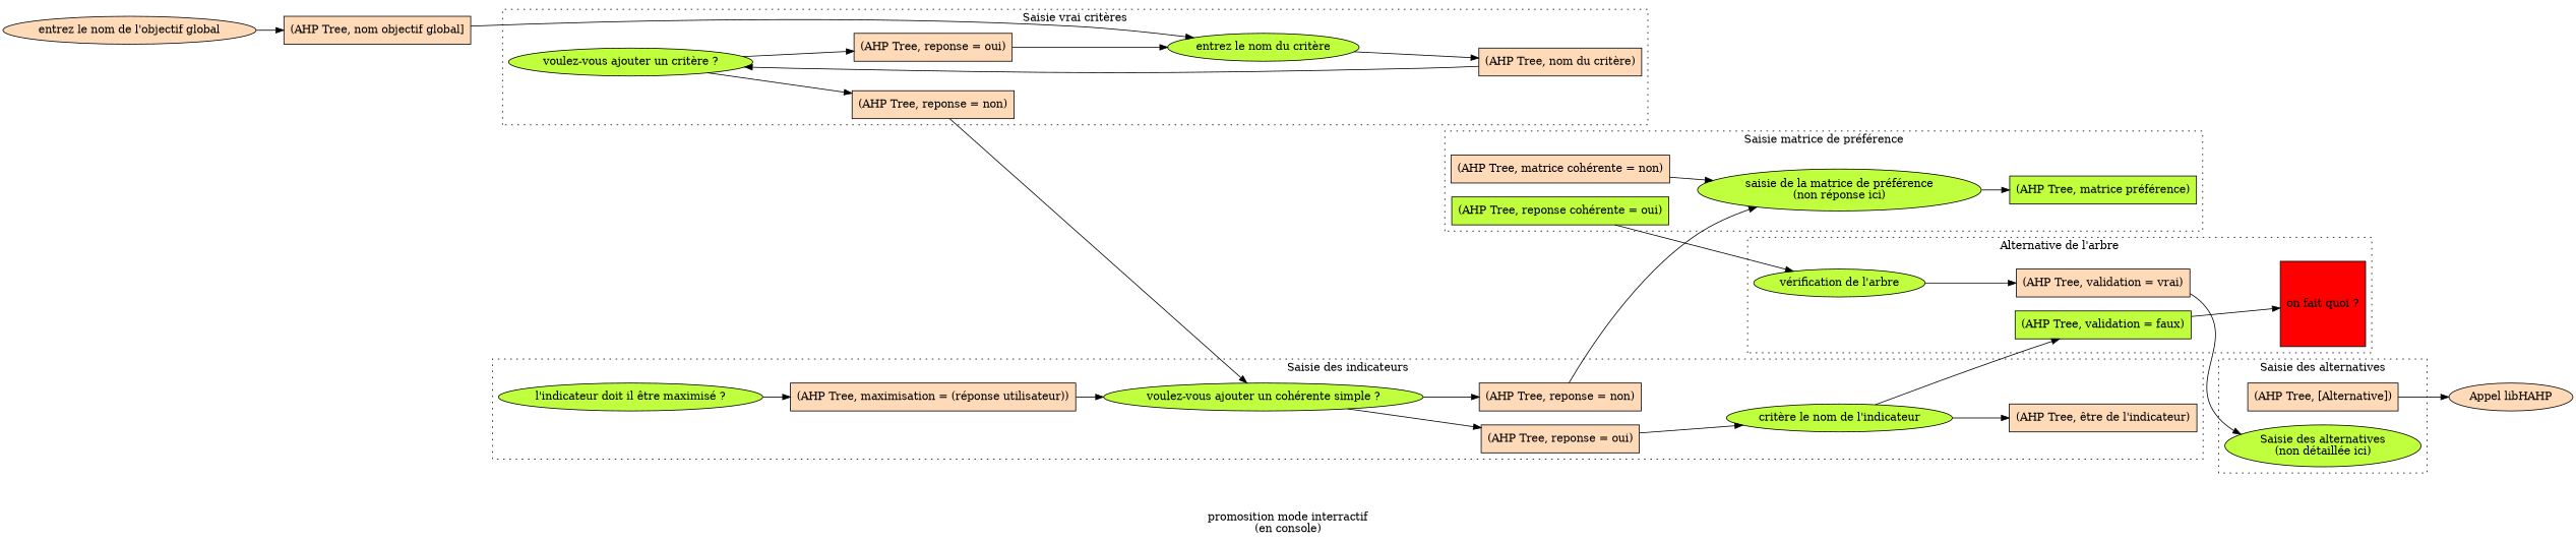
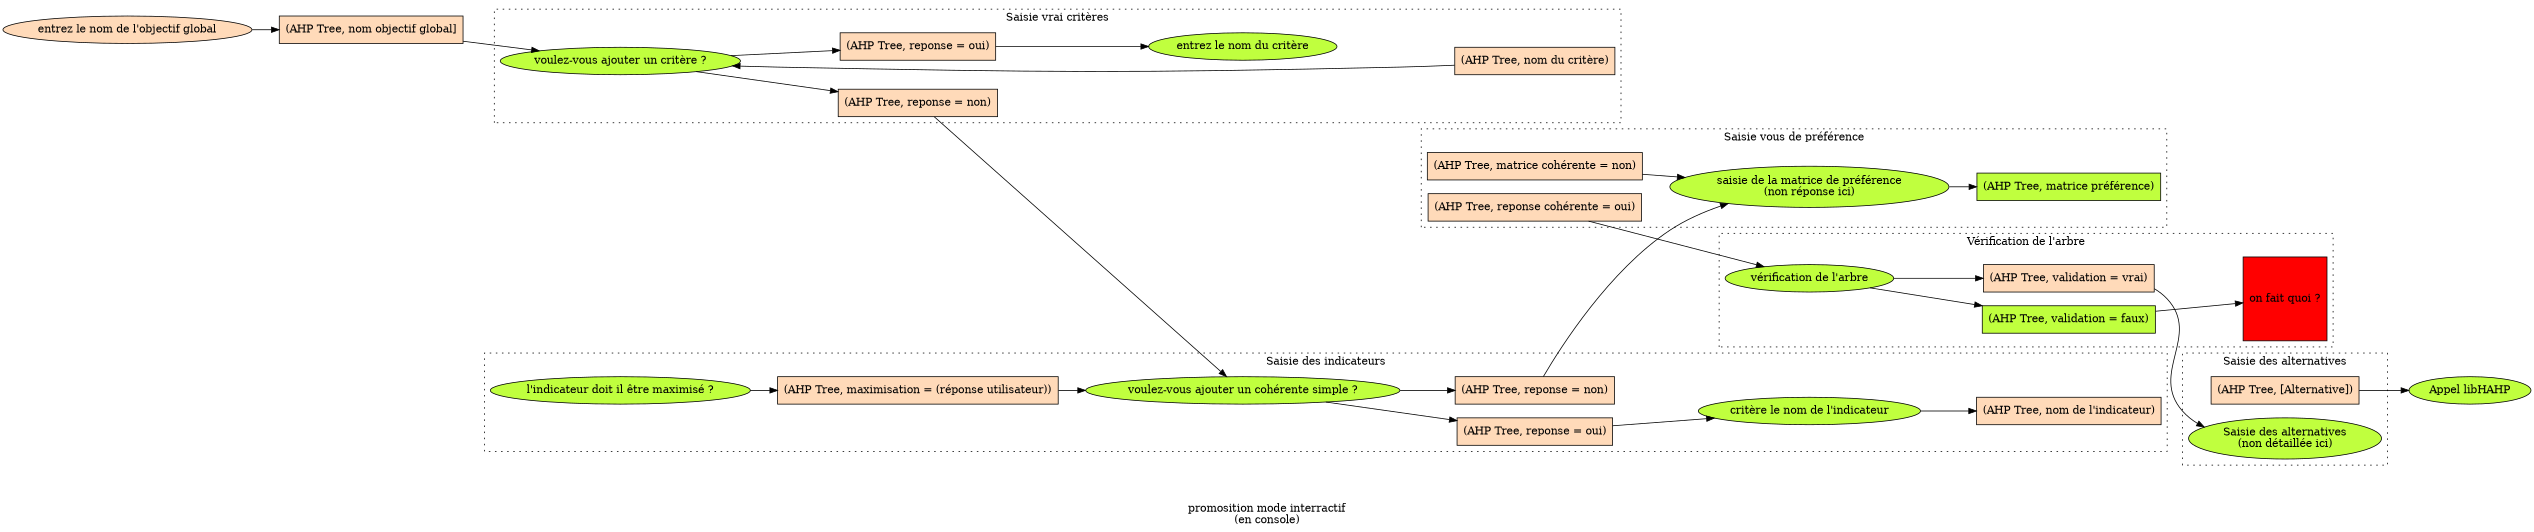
  digraph {
    label="promosition mode interractif\n(en console)"
    rankdir=LR
    node [fillcolor=peachpuff shape=box style=filled]
    n1 [label="(AHP Tree, reponse = non)"]
    n2 [label="(AHP Tree, reponse = oui)"]
    n3 [fillcolor=olivedrab1 label="entrez le nom du critère" shape=ellipse]
    n4 [label="(AHP Tree, nom du critère)"]
    n5 [fillcolor=olivedrab1 label="voulez-vous ajouter un critère ?" shape=ellipse]
    n6 [label="(AHP Tree, reponse = non)"]
    n7 [label="(AHP Tree, reponse = oui)"]
    n8 [fillcolor=olivedrab1 label="critère le nom de l'indicateur" shape=ellipse]
-   n9 [label="(AHP Tree, être de l'indicateur)"]
+   n9 [label="(AHP Tree, nom de l'indicateur)"]
    n10 [fillcolor=olivedrab1 label="l'indicateur doit il être maximisé ?" shape=ellipse]
    n11 [label="(AHP Tree, maximisation = (réponse utilisateur))"]
    n12 [fillcolor=olivedrab1 label="voulez-vous ajouter un cohérente simple ?" shape=ellipse]
    n13 [fillcolor=olivedrab1 label="(AHP Tree, matrice préférence)"]
    n14 [label="(AHP Tree, matrice cohérente = non)"]
    n15 [fillcolor=olivedrab1 label="saisie de la matrice de préférence\n(non réponse ici)" shape=ellipse]
-   n16 [fillcolor=olivedrab1 label="(AHP Tree, reponse cohérente = oui)"]
+   n16 [label="(AHP Tree, reponse cohérente = oui)"]
    n17 [label="(AHP Tree, validation = vrai)"]
    n18 [fillcolor=olivedrab1 label="(AHP Tree, validation = faux)"]
    n19 [fillcolor=red label="on fait quoi ?" shape=square]
    n20 [fillcolor=olivedrab1 label="vérification de l'arbre" shape=ellipse]
    n21 [label="(AHP Tree, [Alternative])"]
    n22 [fillcolor=olivedrab1 label="Saisie des alternatives\n(non détaillée ici)" shape=ellipse]
-   n23 [label="Appel libHAHP" shape=ellipse]
+   n23 [fillcolor=olivedrab1 label="Appel libHAHP" shape=ellipse]
    n24 [label="(AHP Tree, nom objectif global]"]
    n25 [label="entrez le nom de l'objectif global" shape=ellipse]
    subgraph cluster_1 {
      label="Saisie vrai critères"
      style=dotted
      n1
      n2
      n3
      n4
      n5
    }
    subgraph cluster_2 {
      label="Saisie des indicateurs"
      style=dotted
      n6
      n7
      n8
      n9
      n10
      n11
      n12
    }
    subgraph cluster_3 {
-     label="Saisie matrice de préférence"
+     label="Saisie vous de préférence"
      style=dotted
      n13
      n14
      n15
      n16
    }
    subgraph cluster_4 {
-     label="Alternative de l'arbre"
+     label="Vérification de l'arbre"
      style=dotted
      n17
      n18
      n19
      n20
    }
    subgraph cluster_5 {
      label="Saisie des alternatives"
      style=dotted
      n21
      n22
    }
    n1 -> n12
    n2 -> n3
-   n3 -> n4
    n4 -> n5
    n5 -> n1
    n5 -> n2
    n6 -> n15
    n7 -> n8
    n8 -> n9
    n10 -> n11
    n11 -> n12
    n12 -> n6
    n12 -> n7
    n14 -> n15
    n15 -> n13
    n16 -> n20
    n17 -> n22
    n18 -> n19
    n20 -> n17
-   n8 -> n18
+   n20 -> n18
    n21 -> n23
-   n24 -> n3
+   n24 -> n5
    n25 -> n24
  }
